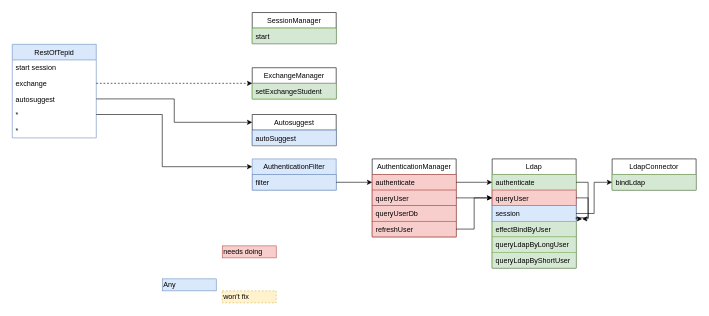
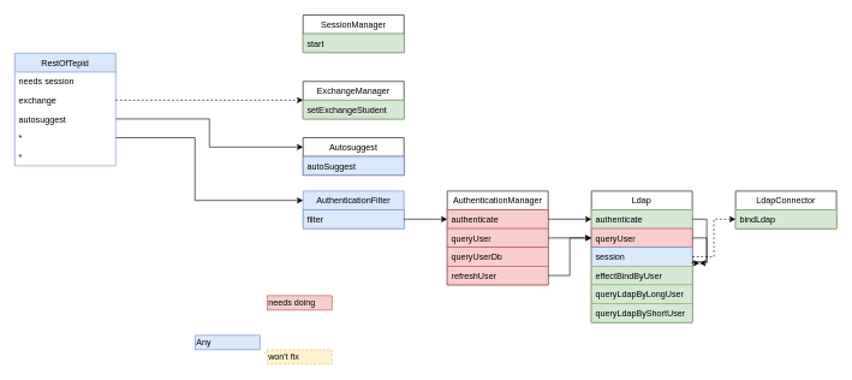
  <mxCell id="0" />
  <mxCell id="1" parent="0" />
  <mxCell id="2" value="AuthenticationFilter" style="swimlane;fontStyle=0;childLayout=stackLayout;horizontal=1;startSize=26;fillColor=#dae8fc;horizontalStack=0;resizeParent=1;resizeParentMax=0;resizeLast=0;collapsible=1;marginBottom=0;strokeColor=#6c8ebf;" parent="1" vertex="1"><mxGeometry x="420" y="264" width="140" height="52" as="geometry" /></mxCell>
  <mxCell id="3" value="filter" style="text;strokeColor=#6c8ebf;fillColor=#dae8fc;align=left;verticalAlign=top;spacingLeft=4;spacingRight=4;overflow=hidden;rotatable=0;points=[[0,0.5],[1,0.5]];portConstraint=eastwest;" parent="2" vertex="1"><mxGeometry y="26" width="140" height="26" as="geometry" /></mxCell>
  <mxCell id="4" value="AuthenticationManager" style="swimlane;fontStyle=0;childLayout=stackLayout;horizontal=1;startSize=26;fillColor=none;horizontalStack=0;resizeParent=1;resizeParentMax=0;resizeLast=0;collapsible=1;marginBottom=0;" parent="1" vertex="1"><mxGeometry x="620" y="264" width="140" height="130" as="geometry" /></mxCell>
  <mxCell id="5" value="authenticate" style="text;strokeColor=#b85450;fillColor=#f8cecc;align=left;verticalAlign=top;spacingLeft=4;spacingRight=4;overflow=hidden;rotatable=0;points=[[0,0.5],[1,0.5]];portConstraint=eastwest;" parent="4" vertex="1"><mxGeometry y="26" width="140" height="26" as="geometry" /></mxCell>
  <mxCell id="6" value="queryUser" style="text;strokeColor=#b85450;fillColor=#f8cecc;align=left;verticalAlign=top;spacingLeft=4;spacingRight=4;overflow=hidden;rotatable=0;points=[[0,0.5],[1,0.5]];portConstraint=eastwest;" parent="4" vertex="1"><mxGeometry y="52" width="140" height="26" as="geometry" /></mxCell>
  <mxCell id="7" value="queryUserDb" style="text;strokeColor=#b85450;fillColor=#f8cecc;align=left;verticalAlign=top;spacingLeft=4;spacingRight=4;overflow=hidden;rotatable=0;points=[[0,0.5],[1,0.5]];portConstraint=eastwest;" parent="4" vertex="1"><mxGeometry y="78" width="140" height="26" as="geometry" /></mxCell>
  <mxCell id="8" value="refreshUser" style="text;strokeColor=#b85450;fillColor=#f8cecc;align=left;verticalAlign=top;spacingLeft=4;spacingRight=4;overflow=hidden;rotatable=0;points=[[0,0.5],[1,0.5]];portConstraint=eastwest;" vertex="1" parent="4"><mxGeometry y="104" width="140" height="26" as="geometry" /></mxCell>
  <mxCell id="9" value="Autosuggest" style="swimlane;fontStyle=0;childLayout=stackLayout;horizontal=1;startSize=26;fillColor=none;horizontalStack=0;resizeParent=1;resizeParentMax=0;resizeLast=0;collapsible=1;marginBottom=0;" parent="1" vertex="1"><mxGeometry x="420" y="190" width="140" height="52" as="geometry" /></mxCell>
  <mxCell id="10" value="autoSuggest" style="text;strokeColor=#6c8ebf;fillColor=#dae8fc;align=left;verticalAlign=top;spacingLeft=4;spacingRight=4;overflow=hidden;rotatable=0;points=[[0,0.5],[1,0.5]];portConstraint=eastwest;" parent="9" vertex="1"><mxGeometry y="26" width="140" height="26" as="geometry" /></mxCell>
  <mxCell id="11" value="ExchangeManager" style="swimlane;fontStyle=0;childLayout=stackLayout;horizontal=1;startSize=26;fillColor=none;horizontalStack=0;resizeParent=1;resizeParentMax=0;resizeLast=0;collapsible=1;marginBottom=0;" parent="1" vertex="1"><mxGeometry x="420" y="112" width="140" height="52" as="geometry" /></mxCell>
  <mxCell id="12" value="setExchangeStudent" style="text;strokeColor=#82b366;fillColor=#d5e8d4;align=left;verticalAlign=top;spacingLeft=4;spacingRight=4;overflow=hidden;rotatable=0;points=[[0,0.5],[1,0.5]];portConstraint=eastwest;" parent="11" vertex="1"><mxGeometry y="26" width="140" height="26" as="geometry" /></mxCell>
  <mxCell id="13" value="Ldap" style="swimlane;fontStyle=0;childLayout=stackLayout;horizontal=1;startSize=26;fillColor=none;horizontalStack=0;resizeParent=1;resizeParentMax=0;resizeLast=0;collapsible=1;marginBottom=0;" parent="1" vertex="1"><mxGeometry x="820" y="264" width="140" height="182" as="geometry" /></mxCell>
  <mxCell id="14" value="authenticate" style="text;strokeColor=#82b366;fillColor=#d5e8d4;align=left;verticalAlign=top;spacingLeft=4;spacingRight=4;overflow=hidden;rotatable=0;points=[[0,0.5],[1,0.5]];portConstraint=eastwest;" parent="13" vertex="1"><mxGeometry y="26" width="140" height="26" as="geometry" /></mxCell>
  <mxCell id="15" value="queryUser" style="text;strokeColor=#b85450;fillColor=#f8cecc;align=left;verticalAlign=top;spacingLeft=4;spacingRight=4;overflow=hidden;rotatable=0;points=[[0,0.5],[1,0.5]];portConstraint=eastwest;" parent="13" vertex="1"><mxGeometry y="52" width="140" height="26" as="geometry" /></mxCell>
  <mxCell id="16" value="session" style="text;strokeColor=#6c8ebf;fillColor=#dae8fc;align=left;verticalAlign=top;spacingLeft=4;spacingRight=4;overflow=hidden;rotatable=0;points=[[0,0.5],[1,0.5]];portConstraint=eastwest;" parent="13" vertex="1"><mxGeometry y="78" width="140" height="26" as="geometry" /></mxCell>
  <mxCell id="17" value="effectBindByUser" style="text;strokeColor=#82b366;fillColor=#d5e8d4;align=left;verticalAlign=top;spacingLeft=4;spacingRight=4;overflow=hidden;rotatable=0;points=[[0,0.5],[1,0.5]];portConstraint=eastwest;" vertex="1" parent="13"><mxGeometry y="104" width="140" height="26" as="geometry" /></mxCell>
  <mxCell id="18" value="queryLdapByLongUser" style="text;strokeColor=#82b366;fillColor=#d5e8d4;align=left;verticalAlign=top;spacingLeft=4;spacingRight=4;overflow=hidden;rotatable=0;points=[[0,0.5],[1,0.5]];portConstraint=eastwest;" vertex="1" parent="13"><mxGeometry y="130" width="140" height="26" as="geometry" /></mxCell>
  <mxCell id="19" value="queryLdapByShortUser" style="text;strokeColor=#82b366;fillColor=#d5e8d4;align=left;verticalAlign=top;spacingLeft=4;spacingRight=4;overflow=hidden;rotatable=0;points=[[0,0.5],[1,0.5]];portConstraint=eastwest;" vertex="1" parent="13"><mxGeometry y="156" width="140" height="26" as="geometry" /></mxCell>
  <mxCell id="20" value="SessionManager" style="swimlane;fontStyle=0;childLayout=stackLayout;horizontal=1;startSize=26;fillColor=none;horizontalStack=0;resizeParent=1;resizeParentMax=0;resizeLast=0;collapsible=1;marginBottom=0;" parent="1" vertex="1"><mxGeometry x="420" y="20" width="140" height="52" as="geometry" /></mxCell>
  <mxCell id="21" value="start" style="text;strokeColor=#82b366;fillColor=#d5e8d4;align=left;verticalAlign=top;spacingLeft=4;spacingRight=4;overflow=hidden;rotatable=0;points=[[0,0.5],[1,0.5]];portConstraint=eastwest;" parent="20" vertex="1"><mxGeometry y="26" width="140" height="26" as="geometry" /></mxCell>
  <mxCell id="22" value="RestOfTepid" style="swimlane;fontStyle=0;childLayout=stackLayout;horizontal=1;startSize=26;fillColor=#dae8fc;horizontalStack=0;resizeParent=1;resizeParentMax=0;resizeLast=0;collapsible=1;marginBottom=0;strokeColor=#6c8ebf;" parent="1" vertex="1"><mxGeometry x="20" y="73" width="140" height="156" as="geometry" /></mxCell>
- <mxCell id="23" value="start session" style="text;strokeColor=none;fillColor=none;align=left;verticalAlign=top;spacingLeft=4;spacingRight=4;overflow=hidden;rotatable=0;points=[[0,0.5],[1,0.5]];portConstraint=eastwest;" parent="22" vertex="1"><mxGeometry y="26" width="140" height="26" as="geometry" /></mxCell>
+ <mxCell id="23" value="needs session" style="text;strokeColor=none;fillColor=none;align=left;verticalAlign=top;spacingLeft=4;spacingRight=4;overflow=hidden;rotatable=0;points=[[0,0.5],[1,0.5]];portConstraint=eastwest;" parent="22" vertex="1"><mxGeometry y="26" width="140" height="26" as="geometry" /></mxCell>
  <mxCell id="24" value="exchange" style="text;strokeColor=none;fillColor=none;align=left;verticalAlign=top;spacingLeft=4;spacingRight=4;overflow=hidden;rotatable=0;points=[[0,0.5],[1,0.5]];portConstraint=eastwest;" vertex="1" parent="22"><mxGeometry y="52" width="140" height="26" as="geometry" /></mxCell>
  <mxCell id="25" value="autosuggest" style="text;strokeColor=none;fillColor=none;align=left;verticalAlign=top;spacingLeft=4;spacingRight=4;overflow=hidden;rotatable=0;points=[[0,0.5],[1,0.5]];portConstraint=eastwest;" vertex="1" parent="22"><mxGeometry y="78" width="140" height="26" as="geometry" /></mxCell>
  <mxCell id="26" value="*" style="text;strokeColor=none;fillColor=none;align=left;verticalAlign=top;spacingLeft=4;spacingRight=4;overflow=hidden;rotatable=0;points=[[0,0.5],[1,0.5]];portConstraint=eastwest;" vertex="1" parent="22"><mxGeometry y="104" width="140" height="26" as="geometry" /></mxCell>
  <mxCell id="27" value="*" style="text;strokeColor=none;fillColor=none;align=left;verticalAlign=top;spacingLeft=4;spacingRight=4;overflow=hidden;rotatable=0;points=[[0,0.5],[1,0.5]];portConstraint=eastwest;" vertex="1" parent="22"><mxGeometry y="130" width="140" height="26" as="geometry" /></mxCell>
  <mxCell id="28" style="edgeStyle=orthogonalEdgeStyle;rounded=0;orthogonalLoop=1;jettySize=auto;html=1;dashed=1;" edge="1" parent="1" source="24" target="11"><mxGeometry relative="1" as="geometry" /></mxCell>
  <mxCell id="29" style="edgeStyle=orthogonalEdgeStyle;rounded=0;orthogonalLoop=1;jettySize=auto;html=1;entryX=0;entryY=0.25;entryDx=0;entryDy=0;" edge="1" parent="1" source="25" target="9"><mxGeometry relative="1" as="geometry" /></mxCell>
  <mxCell id="30" style="edgeStyle=orthogonalEdgeStyle;rounded=0;orthogonalLoop=1;jettySize=auto;html=1;entryX=0;entryY=0.25;entryDx=0;entryDy=0;" edge="1" parent="1" source="26" target="2"><mxGeometry relative="1" as="geometry"><Array as="points"><mxPoint x="270" y="190" /><mxPoint x="270" y="277" /></Array></mxGeometry></mxCell>
  <mxCell id="31" style="edgeStyle=orthogonalEdgeStyle;rounded=0;orthogonalLoop=1;jettySize=auto;html=1;" edge="1" parent="1" source="3" target="5"><mxGeometry relative="1" as="geometry" /></mxCell>
  <mxCell id="32" value="LdapConnector" style="swimlane;fontStyle=0;childLayout=stackLayout;horizontal=1;startSize=26;fillColor=none;horizontalStack=0;resizeParent=1;resizeParentMax=0;resizeLast=0;collapsible=1;marginBottom=0;" vertex="1" parent="1"><mxGeometry x="1020" y="264" width="140" height="52" as="geometry" /></mxCell>
  <mxCell id="33" value="bindLdap" style="text;strokeColor=#82b366;fillColor=#d5e8d4;align=left;verticalAlign=top;spacingLeft=4;spacingRight=4;overflow=hidden;rotatable=0;points=[[0,0.5],[1,0.5]];portConstraint=eastwest;" vertex="1" parent="32"><mxGeometry y="26" width="140" height="26" as="geometry" /></mxCell>
  <mxCell id="34" style="edgeStyle=orthogonalEdgeStyle;rounded=0;orthogonalLoop=1;jettySize=auto;html=1;" edge="1" parent="1" source="6" target="15"><mxGeometry relative="1" as="geometry" /></mxCell>
  <mxCell id="35" style="edgeStyle=orthogonalEdgeStyle;rounded=0;orthogonalLoop=1;jettySize=auto;html=1;" edge="1" parent="1" source="8" target="15"><mxGeometry relative="1" as="geometry" /></mxCell>
  <mxCell id="36" style="edgeStyle=orthogonalEdgeStyle;rounded=0;orthogonalLoop=1;jettySize=auto;html=1;" edge="1" parent="1" source="5" target="14"><mxGeometry relative="1" as="geometry"><Array as="points"><mxPoint x="840" y="303" /><mxPoint x="840" y="303" /></Array></mxGeometry></mxCell>
  <mxCell id="37" style="edgeStyle=orthogonalEdgeStyle;rounded=0;orthogonalLoop=1;jettySize=auto;html=1;" edge="1" parent="1" source="14"><mxGeometry relative="1" as="geometry"><mxPoint x="970" y="364" as="targetPoint" /><Array as="points"><mxPoint x="980" y="303" /><mxPoint x="980" y="364" /></Array></mxGeometry></mxCell>
  <mxCell id="38" style="edgeStyle=orthogonalEdgeStyle;rounded=0;orthogonalLoop=1;jettySize=auto;html=1;" edge="1" parent="1" source="15"><mxGeometry relative="1" as="geometry"><mxPoint x="970" y="364" as="targetPoint" /><Array as="points"><mxPoint x="980" y="329" /><mxPoint x="980" y="362" /><mxPoint x="960" y="362" /><mxPoint x="960" y="364" /></Array></mxGeometry></mxCell>
- <mxCell id="39" style="edgeStyle=orthogonalEdgeStyle;rounded=0;orthogonalLoop=1;jettySize=auto;html=1;" edge="1" parent="1" source="16" target="33"><mxGeometry relative="1" as="geometry" /></mxCell>
+ <mxCell id="39" style="edgeStyle=orthogonalEdgeStyle;rounded=0;orthogonalLoop=1;jettySize=auto;html=1;dashed=1;" edge="1" parent="1" source="16" target="33"><mxGeometry relative="1" as="geometry" /></mxCell>
  <mxCell id="40" value="Any" style="rounded=0;whiteSpace=wrap;html=1;fillColor=#dae8fc;align=left;strokeColor=#6c8ebf;" vertex="1" parent="1"><mxGeometry x="270" y="464" width="90" height="20" as="geometry" /></mxCell>
  <mxCell id="41" value="won't fix" style="rounded=0;whiteSpace=wrap;html=1;fillColor=#fff2cc;align=left;strokeColor=#d6b656;dashed=1;" vertex="1" parent="1"><mxGeometry x="370" y="484" width="90" height="20" as="geometry" /></mxCell>
  <mxCell id="42" value="needs doing" style="rounded=0;whiteSpace=wrap;html=1;fillColor=#f8cecc;align=left;strokeColor=#b85450;" vertex="1" parent="1"><mxGeometry x="370" y="409" width="90" height="20" as="geometry" /></mxCell>
